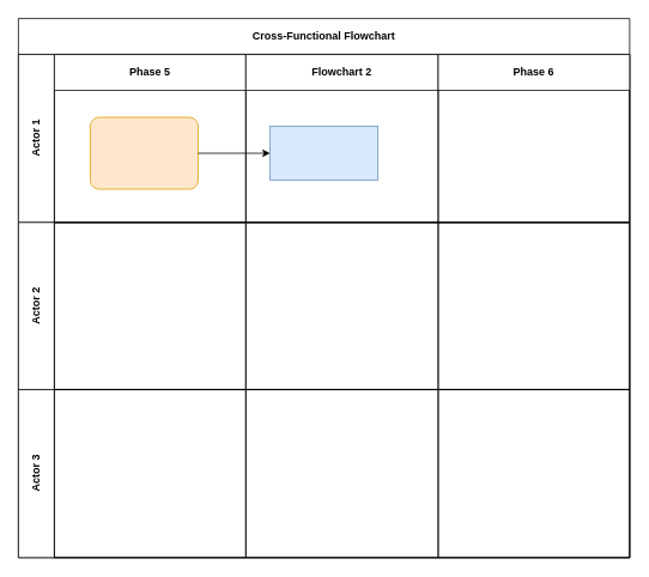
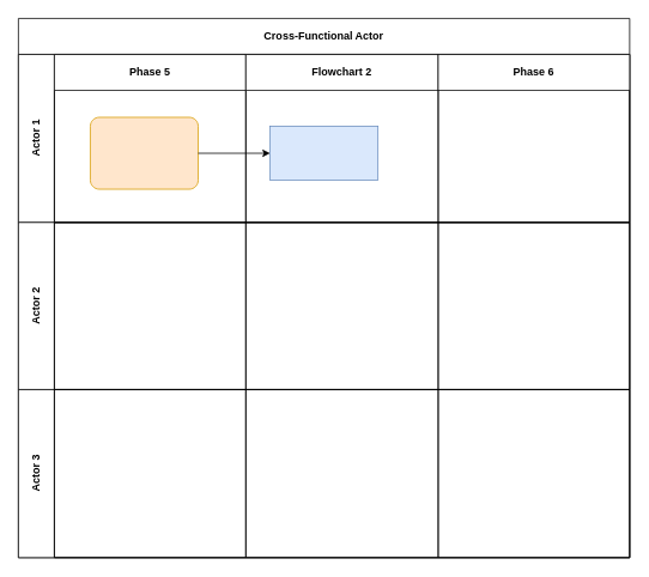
  <mxCell id="0" />
  <mxCell id="1" parent="0" />
- <mxCell id="2" value="Cross-Functional Flowchart" style="shape=table;childLayout=tableLayout;rowLines=0;columnLines=0;startSize=40;html=1;whiteSpace=wrap;collapsible=0;recursiveResize=0;expand=0;pointerEvents=0;fontStyle=1;align=center;" vertex="1" parent="1"><mxGeometry x="20" y="20" width="680" height="600" as="geometry" /></mxCell>
+ <mxCell id="2" value="Cross-Functional Actor" style="shape=table;childLayout=tableLayout;rowLines=0;columnLines=0;startSize=40;html=1;whiteSpace=wrap;collapsible=0;recursiveResize=0;expand=0;pointerEvents=0;fontStyle=1;align=center;" vertex="1" parent="1"><mxGeometry x="20" y="20" width="680" height="600" as="geometry" /></mxCell>
  <mxCell id="3" value="Actor 1" style="swimlane;horizontal=0;points=[[0,0.5],[1,0.5]];portConstraint=eastwest;startSize=40;html=1;whiteSpace=wrap;collapsible=0;recursiveResize=0;expand=0;pointerEvents=0;fontStyle=1" vertex="1" parent="2"><mxGeometry y="40" width="680" height="187" as="geometry" /></mxCell>
  <mxCell id="4" value="Phase 5" style="swimlane;connectable=0;startSize=40;html=1;whiteSpace=wrap;collapsible=0;recursiveResize=0;expand=0;pointerEvents=0;" vertex="1" parent="3"><mxGeometry x="40" width="213" height="187" as="geometry"><mxRectangle width="213" height="187" as="alternateBounds" /></mxGeometry></mxCell>
  <mxCell id="5" value="" style="points=[[0.25,0,0],[0.5,0,0],[0.75,0,0],[1,0.25,0],[1,0.5,0],[1,0.75,0],[0.75,1,0],[0.5,1,0],[0.25,1,0],[0,0.75,0],[0,0.5,0],[0,0.25,0]];shape=mxgraph.bpmn.task;whiteSpace=wrap;rectStyle=rounded;size=10;taskMarker=abstract;fillColor=#ffe6cc;strokeColor=#d79b00;" vertex="1" parent="4"><mxGeometry x="40" y="70" width="120" height="80" as="geometry" /></mxCell>
  <mxCell id="6" value="Flowchart 2" style="swimlane;connectable=0;startSize=40;html=1;whiteSpace=wrap;collapsible=0;recursiveResize=0;expand=0;pointerEvents=0;" vertex="1" parent="3"><mxGeometry x="253" width="214" height="187" as="geometry"><mxRectangle width="214" height="187" as="alternateBounds" /></mxGeometry></mxCell>
  <mxCell id="7" value="Phase 6" style="swimlane;connectable=0;startSize=40;html=1;whiteSpace=wrap;collapsible=0;recursiveResize=0;expand=0;pointerEvents=0;" vertex="1" parent="3"><mxGeometry x="467" width="213" height="187" as="geometry"><mxRectangle width="213" height="187" as="alternateBounds" /></mxGeometry></mxCell>
  <mxCell id="8" value="Actor 2" style="swimlane;horizontal=0;points=[[0,0.5],[1,0.5]];portConstraint=eastwest;startSize=40;html=1;whiteSpace=wrap;collapsible=0;recursiveResize=0;expand=0;pointerEvents=0;" vertex="1" parent="2"><mxGeometry y="227" width="680" height="186" as="geometry" /></mxCell>
  <mxCell id="9" value="" style="swimlane;connectable=0;startSize=0;html=1;whiteSpace=wrap;collapsible=0;recursiveResize=0;expand=0;pointerEvents=0;" vertex="1" parent="8"><mxGeometry x="40" width="213" height="186" as="geometry"><mxRectangle width="213" height="186" as="alternateBounds" /></mxGeometry></mxCell>
  <mxCell id="10" value="" style="swimlane;connectable=0;startSize=0;html=1;whiteSpace=wrap;collapsible=0;recursiveResize=0;expand=0;pointerEvents=0;" vertex="1" parent="8"><mxGeometry x="253" width="214" height="186" as="geometry"><mxRectangle width="214" height="186" as="alternateBounds" /></mxGeometry></mxCell>
  <mxCell id="11" value="" style="swimlane;connectable=0;startSize=0;html=1;whiteSpace=wrap;collapsible=0;recursiveResize=0;expand=0;pointerEvents=0;" vertex="1" parent="8"><mxGeometry x="467" width="213" height="186" as="geometry"><mxRectangle width="213" height="186" as="alternateBounds" /></mxGeometry></mxCell>
  <mxCell id="12" value="Actor 3" style="swimlane;horizontal=0;points=[[0,0.5],[1,0.5]];portConstraint=eastwest;startSize=40;html=1;whiteSpace=wrap;collapsible=0;recursiveResize=0;expand=0;pointerEvents=0;" vertex="1" parent="2"><mxGeometry y="413" width="680" height="187" as="geometry" /></mxCell>
  <mxCell id="13" value="" style="swimlane;connectable=0;startSize=0;html=1;whiteSpace=wrap;collapsible=0;recursiveResize=0;expand=0;pointerEvents=0;" vertex="1" parent="12"><mxGeometry x="40" width="213" height="187" as="geometry"><mxRectangle width="213" height="187" as="alternateBounds" /></mxGeometry></mxCell>
  <mxCell id="14" value="" style="swimlane;connectable=0;startSize=0;html=1;whiteSpace=wrap;collapsible=0;recursiveResize=0;expand=0;pointerEvents=0;" vertex="1" parent="12"><mxGeometry x="253" width="214" height="187" as="geometry"><mxRectangle width="214" height="187" as="alternateBounds" /></mxGeometry></mxCell>
  <mxCell id="15" value="" style="swimlane;connectable=0;startSize=0;html=1;whiteSpace=wrap;collapsible=0;recursiveResize=0;expand=0;pointerEvents=0;" vertex="1" parent="12"><mxGeometry x="467" width="213" height="187" as="geometry"><mxRectangle width="213" height="187" as="alternateBounds" /></mxGeometry></mxCell>
  <mxCell id="16" value="" style="whiteSpace=wrap;html=1;fillColor=#dae8fc;strokeColor=#6c8ebf;" vertex="1" parent="1"><mxGeometry x="300" y="140" width="120" height="60" as="geometry" /></mxCell>
  <mxCell id="17" value="" style="edgeStyle=orthogonalEdgeStyle;rounded=0;orthogonalLoop=1;jettySize=auto;html=1;" edge="1" parent="1" source="5" target="16"><mxGeometry relative="1" as="geometry" /></mxCell>
